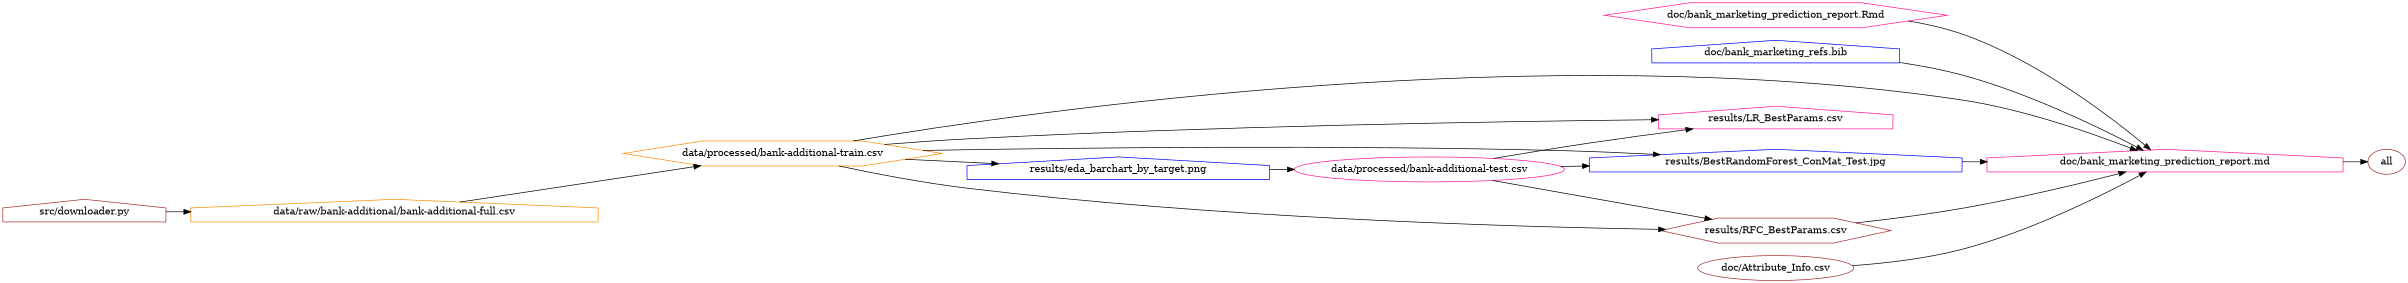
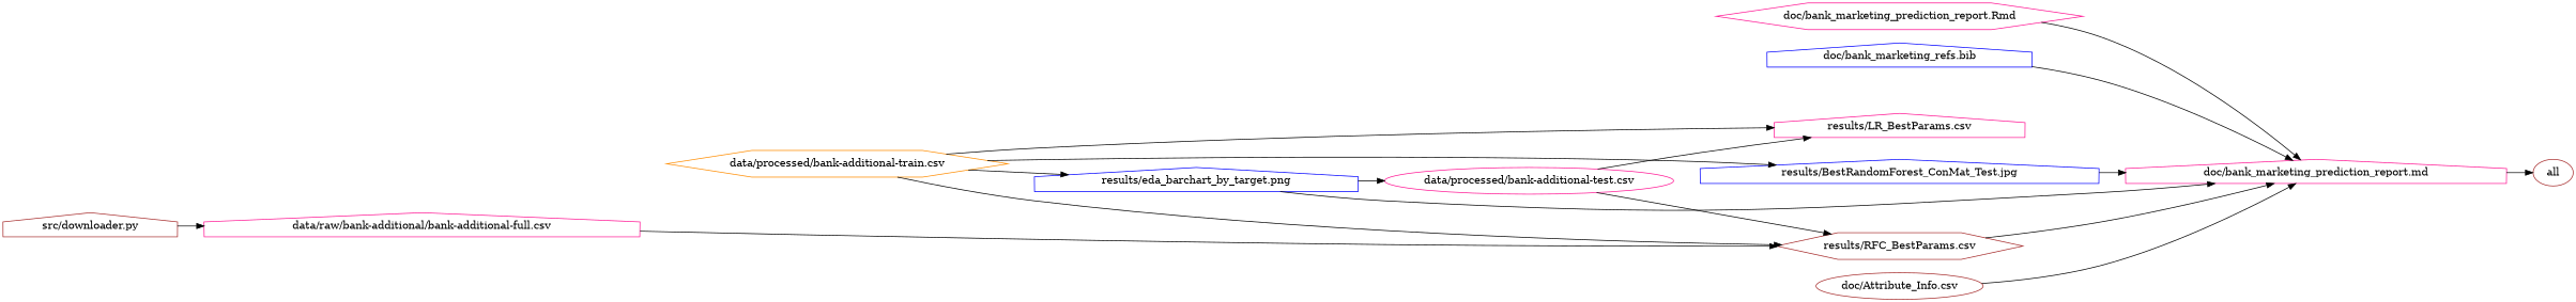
  digraph {
    rankdir=LR
    node [color=brown shape=house]
    n1 [label=all shape=ellipse]
    n2 [color=deeppink label="data/processed/bank-additional-test.csv" shape=ellipse]
    n3 [color=blue label="results/BestRandomForest_ConMat_Test.jpg"]
    n4 [color=deeppink label="results/LR_BestParams.csv"]
    n5 [label="results/RFC_BestParams.csv" shape=hexagon]
    n6 [color=deeppink label="doc/bank_marketing_prediction_report.md"]
    n7 [color=darkorange label="data/processed/bank-additional-train.csv" shape=hexagon]
    n8 [color=blue label="results/eda_barchart_by_target.png"]
-   n9 [color=darkorange label="data/raw/bank-additional/bank-additional-full.csv"]
+   n9 [color=deeppink label="data/raw/bank-additional/bank-additional-full.csv"]
    n10 [label="doc/Attribute_Info.csv" shape=ellipse]
    n11 [color=deeppink label="doc/bank_marketing_prediction_report.Rmd" shape=hexagon]
    n12 [color=blue label="doc/bank_marketing_refs.bib"]
    n13 [label="src/downloader.py"]
-   n2 -> n3
    n2 -> n4
    n2 -> n5
    n3 -> n6
    n5 -> n6
    n6 -> n1
    n7 -> n3
    n7 -> n4
    n7 -> n5
    n7 -> n8
    n8 -> n2
-   n7 -> n6
-   n9 -> n7
+   n8 -> n6
+   n9 -> n5
    n10 -> n6
    n11 -> n6
    n12 -> n6
    n13 -> n9
  }
